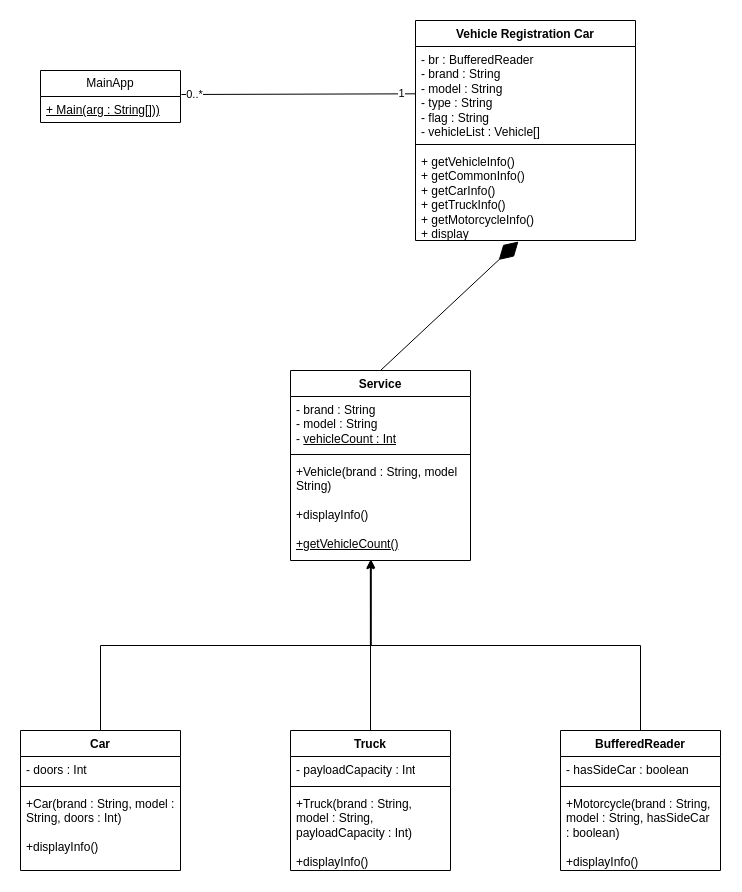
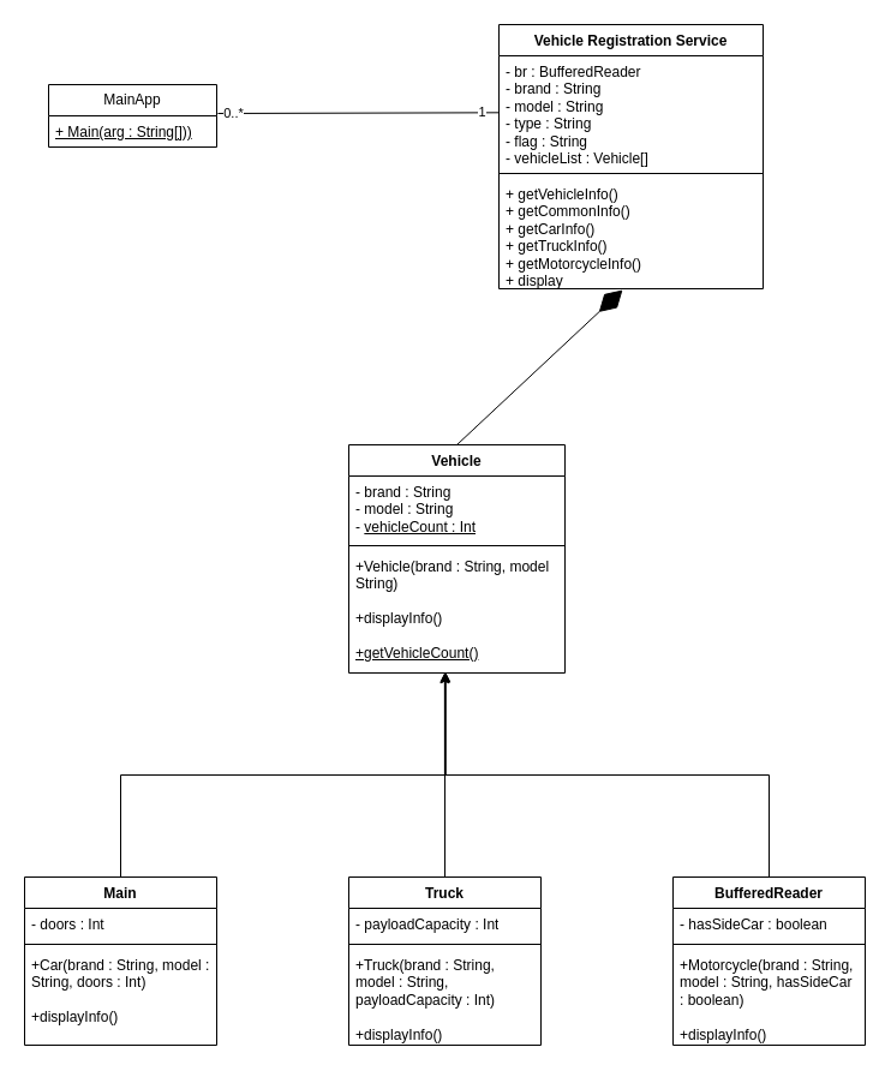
  <mxCell id="0" />
  <mxCell id="1" parent="0" />
- <mxCell id="2" value="Service&lt;div&gt;&lt;br&gt;&lt;/div&gt;" style="swimlane;fontStyle=1;align=center;verticalAlign=top;childLayout=stackLayout;horizontal=1;startSize=26;horizontalStack=0;resizeParent=1;resizeParentMax=0;resizeLast=0;collapsible=1;marginBottom=0;whiteSpace=wrap;html=1;" vertex="1" parent="1"><mxGeometry x="290" y="370" width="180" height="190" as="geometry" /></mxCell>
+ <mxCell id="2" value="Vehicle&lt;div&gt;&lt;br&gt;&lt;/div&gt;" style="swimlane;fontStyle=1;align=center;verticalAlign=top;childLayout=stackLayout;horizontal=1;startSize=26;horizontalStack=0;resizeParent=1;resizeParentMax=0;resizeLast=0;collapsible=1;marginBottom=0;whiteSpace=wrap;html=1;" vertex="1" parent="1"><mxGeometry x="290" y="370" width="180" height="190" as="geometry" /></mxCell>
  <mxCell id="3" value="- brand : String&lt;div&gt;- model : String&lt;/div&gt;&lt;div&gt;- &lt;u&gt;vehicleCount : Int&lt;/u&gt;&lt;/div&gt;" style="text;strokeColor=none;fillColor=none;align=left;verticalAlign=top;spacingLeft=4;spacingRight=4;overflow=hidden;rotatable=0;points=[[0,0.5],[1,0.5]];portConstraint=eastwest;whiteSpace=wrap;html=1;" vertex="1" parent="2"><mxGeometry y="26" width="180" height="54" as="geometry" /></mxCell>
  <mxCell id="4" value="" style="line;strokeWidth=1;fillColor=none;align=left;verticalAlign=middle;spacingTop=-1;spacingLeft=3;spacingRight=3;rotatable=0;labelPosition=right;points=[];portConstraint=eastwest;strokeColor=inherit;" vertex="1" parent="2"><mxGeometry y="80" width="180" height="8" as="geometry" /></mxCell>
  <mxCell id="5" value="+Vehicle(brand : String, model String)&lt;div&gt;&lt;br&gt;&lt;/div&gt;&lt;div&gt;+displayInfo()&lt;/div&gt;&lt;div&gt;&lt;br&gt;&lt;/div&gt;&lt;div&gt;&lt;u&gt;+getVehicleCount()&lt;/u&gt;&lt;/div&gt;" style="text;strokeColor=none;fillColor=none;align=left;verticalAlign=top;spacingLeft=4;spacingRight=4;overflow=hidden;rotatable=0;points=[[0,0.5],[1,0.5]];portConstraint=eastwest;whiteSpace=wrap;html=1;" vertex="1" parent="2"><mxGeometry y="88" width="180" height="102" as="geometry" /></mxCell>
- <mxCell id="6" value="Car" style="swimlane;fontStyle=1;align=center;verticalAlign=top;childLayout=stackLayout;horizontal=1;startSize=26;horizontalStack=0;resizeParent=1;resizeParentMax=0;resizeLast=0;collapsible=1;marginBottom=0;whiteSpace=wrap;html=1;" vertex="1" parent="1"><mxGeometry x="20" y="730" width="160" height="140" as="geometry" /></mxCell>
+ <mxCell id="6" value="Main" style="swimlane;fontStyle=1;align=center;verticalAlign=top;childLayout=stackLayout;horizontal=1;startSize=26;horizontalStack=0;resizeParent=1;resizeParentMax=0;resizeLast=0;collapsible=1;marginBottom=0;whiteSpace=wrap;html=1;" vertex="1" parent="1"><mxGeometry x="20" y="730" width="160" height="140" as="geometry" /></mxCell>
  <mxCell id="7" value="- doors : Int" style="text;strokeColor=none;fillColor=none;align=left;verticalAlign=top;spacingLeft=4;spacingRight=4;overflow=hidden;rotatable=0;points=[[0,0.5],[1,0.5]];portConstraint=eastwest;whiteSpace=wrap;html=1;" vertex="1" parent="6"><mxGeometry y="26" width="160" height="26" as="geometry" /></mxCell>
  <mxCell id="8" value="" style="line;strokeWidth=1;fillColor=none;align=left;verticalAlign=middle;spacingTop=-1;spacingLeft=3;spacingRight=3;rotatable=0;labelPosition=right;points=[];portConstraint=eastwest;strokeColor=inherit;" vertex="1" parent="6"><mxGeometry y="52" width="160" height="8" as="geometry" /></mxCell>
  <mxCell id="9" value="+Car(brand : String, model : String, doors : Int)&lt;div&gt;&lt;br&gt;&lt;/div&gt;&lt;div&gt;+displayInfo()&lt;/div&gt;" style="text;strokeColor=none;fillColor=none;align=left;verticalAlign=top;spacingLeft=4;spacingRight=4;overflow=hidden;rotatable=0;points=[[0,0.5],[1,0.5]];portConstraint=eastwest;whiteSpace=wrap;html=1;" vertex="1" parent="6"><mxGeometry y="60" width="160" height="80" as="geometry" /></mxCell>
  <mxCell id="10" value="Truck" style="swimlane;fontStyle=1;align=center;verticalAlign=top;childLayout=stackLayout;horizontal=1;startSize=26;horizontalStack=0;resizeParent=1;resizeParentMax=0;resizeLast=0;collapsible=1;marginBottom=0;whiteSpace=wrap;html=1;" vertex="1" parent="1"><mxGeometry x="290" y="730" width="160" height="140" as="geometry" /></mxCell>
  <mxCell id="11" value="- payloadCapacity : Int" style="text;strokeColor=none;fillColor=none;align=left;verticalAlign=top;spacingLeft=4;spacingRight=4;overflow=hidden;rotatable=0;points=[[0,0.5],[1,0.5]];portConstraint=eastwest;whiteSpace=wrap;html=1;" vertex="1" parent="10"><mxGeometry y="26" width="160" height="26" as="geometry" /></mxCell>
  <mxCell id="12" value="" style="line;strokeWidth=1;fillColor=none;align=left;verticalAlign=middle;spacingTop=-1;spacingLeft=3;spacingRight=3;rotatable=0;labelPosition=right;points=[];portConstraint=eastwest;strokeColor=inherit;" vertex="1" parent="10"><mxGeometry y="52" width="160" height="8" as="geometry" /></mxCell>
  <mxCell id="13" value="+Truck(brand : String, model : String, payloadCapacity : Int)&lt;div&gt;&lt;br&gt;&lt;/div&gt;&lt;div&gt;+displayInfo()&lt;/div&gt;" style="text;strokeColor=none;fillColor=none;align=left;verticalAlign=top;spacingLeft=4;spacingRight=4;overflow=hidden;rotatable=0;points=[[0,0.5],[1,0.5]];portConstraint=eastwest;whiteSpace=wrap;html=1;" vertex="1" parent="10"><mxGeometry y="60" width="160" height="80" as="geometry" /></mxCell>
  <mxCell id="14" value="BufferedReader" style="swimlane;fontStyle=1;align=center;verticalAlign=top;childLayout=stackLayout;horizontal=1;startSize=26;horizontalStack=0;resizeParent=1;resizeParentMax=0;resizeLast=0;collapsible=1;marginBottom=0;whiteSpace=wrap;html=1;" vertex="1" parent="1"><mxGeometry x="560" y="730" width="160" height="140" as="geometry" /></mxCell>
  <mxCell id="15" value="- hasSideCar : boolean" style="text;strokeColor=none;fillColor=none;align=left;verticalAlign=top;spacingLeft=4;spacingRight=4;overflow=hidden;rotatable=0;points=[[0,0.5],[1,0.5]];portConstraint=eastwest;whiteSpace=wrap;html=1;" vertex="1" parent="14"><mxGeometry y="26" width="160" height="26" as="geometry" /></mxCell>
  <mxCell id="16" value="" style="line;strokeWidth=1;fillColor=none;align=left;verticalAlign=middle;spacingTop=-1;spacingLeft=3;spacingRight=3;rotatable=0;labelPosition=right;points=[];portConstraint=eastwest;strokeColor=inherit;" vertex="1" parent="14"><mxGeometry y="52" width="160" height="8" as="geometry" /></mxCell>
  <mxCell id="17" value="+Motorcycle(brand : String, model : String, hasSideCar : boolean)&lt;div&gt;&lt;br&gt;&lt;/div&gt;&lt;div&gt;+displayInfo()&lt;/div&gt;" style="text;strokeColor=none;fillColor=none;align=left;verticalAlign=top;spacingLeft=4;spacingRight=4;overflow=hidden;rotatable=0;points=[[0,0.5],[1,0.5]];portConstraint=eastwest;whiteSpace=wrap;html=1;" vertex="1" parent="14"><mxGeometry y="60" width="160" height="80" as="geometry" /></mxCell>
  <mxCell id="18" style="edgeStyle=orthogonalEdgeStyle;rounded=0;orthogonalLoop=1;jettySize=auto;html=1;entryX=0.449;entryY=0.995;entryDx=0;entryDy=0;entryPerimeter=0;" edge="1" parent="1" source="6" target="5"><mxGeometry relative="1" as="geometry" /></mxCell>
  <mxCell id="19" style="edgeStyle=orthogonalEdgeStyle;rounded=0;orthogonalLoop=1;jettySize=auto;html=1;entryX=0.444;entryY=0.995;entryDx=0;entryDy=0;entryPerimeter=0;" edge="1" parent="1" source="10" target="5"><mxGeometry relative="1" as="geometry" /></mxCell>
  <mxCell id="20" style="edgeStyle=orthogonalEdgeStyle;rounded=0;orthogonalLoop=1;jettySize=auto;html=1;entryX=0.444;entryY=1.003;entryDx=0;entryDy=0;entryPerimeter=0;" edge="1" parent="1" source="14" target="5"><mxGeometry relative="1" as="geometry" /></mxCell>
- <mxCell id="21" value="Vehicle Registration Car" style="swimlane;fontStyle=1;align=center;verticalAlign=top;childLayout=stackLayout;horizontal=1;startSize=26;horizontalStack=0;resizeParent=1;resizeParentMax=0;resizeLast=0;collapsible=1;marginBottom=0;whiteSpace=wrap;html=1;" vertex="1" parent="1"><mxGeometry x="415" y="20" width="220" height="220" as="geometry" /></mxCell>
+ <mxCell id="21" value="Vehicle Registration Service" style="swimlane;fontStyle=1;align=center;verticalAlign=top;childLayout=stackLayout;horizontal=1;startSize=26;horizontalStack=0;resizeParent=1;resizeParentMax=0;resizeLast=0;collapsible=1;marginBottom=0;whiteSpace=wrap;html=1;" vertex="1" parent="1"><mxGeometry x="415" y="20" width="220" height="220" as="geometry" /></mxCell>
  <mxCell id="22" value="- br : BufferedReader&lt;div&gt;- brand : String&lt;/div&gt;&lt;div&gt;- model : String&lt;/div&gt;&lt;div&gt;- type : String&lt;/div&gt;&lt;div&gt;- flag : String&lt;/div&gt;&lt;div&gt;- vehicleList : Vehicle[]&lt;br&gt;&lt;/div&gt;&lt;div&gt;&lt;br&gt;&lt;/div&gt;" style="text;strokeColor=none;fillColor=none;align=left;verticalAlign=top;spacingLeft=4;spacingRight=4;overflow=hidden;rotatable=0;points=[[0,0.5],[1,0.5]];portConstraint=eastwest;whiteSpace=wrap;html=1;" vertex="1" parent="21"><mxGeometry y="26" width="220" height="94" as="geometry" /></mxCell>
  <mxCell id="23" value="" style="line;strokeWidth=1;fillColor=none;align=left;verticalAlign=middle;spacingTop=-1;spacingLeft=3;spacingRight=3;rotatable=0;labelPosition=right;points=[];portConstraint=eastwest;strokeColor=inherit;" vertex="1" parent="21"><mxGeometry y="120" width="220" height="8" as="geometry" /></mxCell>
  <mxCell id="24" value="+ getVehicleInfo()&lt;div&gt;+ getCommonInfo()&lt;/div&gt;&lt;div&gt;+ getCarInfo()&lt;/div&gt;&lt;div&gt;+ getTruckInfo()&lt;/div&gt;&lt;div&gt;+ getMotorcycleInfo()&lt;/div&gt;&lt;div&gt;+ display&lt;/div&gt;" style="text;strokeColor=none;fillColor=none;align=left;verticalAlign=top;spacingLeft=4;spacingRight=4;overflow=hidden;rotatable=0;points=[[0,0.5],[1,0.5]];portConstraint=eastwest;whiteSpace=wrap;html=1;" vertex="1" parent="21"><mxGeometry y="128" width="220" height="92" as="geometry" /></mxCell>
  <mxCell id="25" value="MainApp" style="swimlane;fontStyle=0;childLayout=stackLayout;horizontal=1;startSize=26;fillColor=none;horizontalStack=0;resizeParent=1;resizeParentMax=0;resizeLast=0;collapsible=1;marginBottom=0;whiteSpace=wrap;html=1;" vertex="1" parent="1"><mxGeometry x="40" y="70" width="140" height="52" as="geometry" /></mxCell>
  <mxCell id="26" value="&lt;u&gt;+ Main(arg : String[]))&lt;/u&gt;" style="text;strokeColor=none;fillColor=none;align=left;verticalAlign=top;spacingLeft=4;spacingRight=4;overflow=hidden;rotatable=0;points=[[0,0.5],[1,0.5]];portConstraint=eastwest;whiteSpace=wrap;html=1;" vertex="1" parent="25"><mxGeometry y="26" width="140" height="26" as="geometry" /></mxCell>
  <mxCell id="27" value="" style="endArrow=none;html=1;rounded=0;exitX=1.007;exitY=-0.077;exitDx=0;exitDy=0;exitPerimeter=0;" edge="1" parent="1" source="26" target="22"><mxGeometry width="50" height="50" relative="1" as="geometry"><mxPoint x="305" y="260" as="sourcePoint" /><mxPoint x="355" y="210" as="targetPoint" /></mxGeometry></mxCell>
  <mxCell id="28" value="0..*" style="edgeLabel;html=1;align=center;verticalAlign=middle;resizable=0;points=[];" vertex="1" connectable="0" parent="27"><mxGeometry x="-0.887" relative="1" as="geometry"><mxPoint as="offset" /></mxGeometry></mxCell>
  <mxCell id="29" value="1" style="edgeLabel;html=1;align=center;verticalAlign=middle;resizable=0;points=[];" vertex="1" connectable="0" parent="27"><mxGeometry x="0.884" y="1" relative="1" as="geometry"><mxPoint as="offset" /></mxGeometry></mxCell>
  <mxCell id="30" value="" style="endArrow=diamondThin;endFill=1;endSize=24;html=1;rounded=0;exitX=0.5;exitY=0;exitDx=0;exitDy=0;entryX=0.468;entryY=1.011;entryDx=0;entryDy=0;entryPerimeter=0;" edge="1" parent="1" source="2" target="24"><mxGeometry width="160" relative="1" as="geometry"><mxPoint x="305" y="280" as="sourcePoint" /><mxPoint x="465" y="280" as="targetPoint" /></mxGeometry></mxCell>
